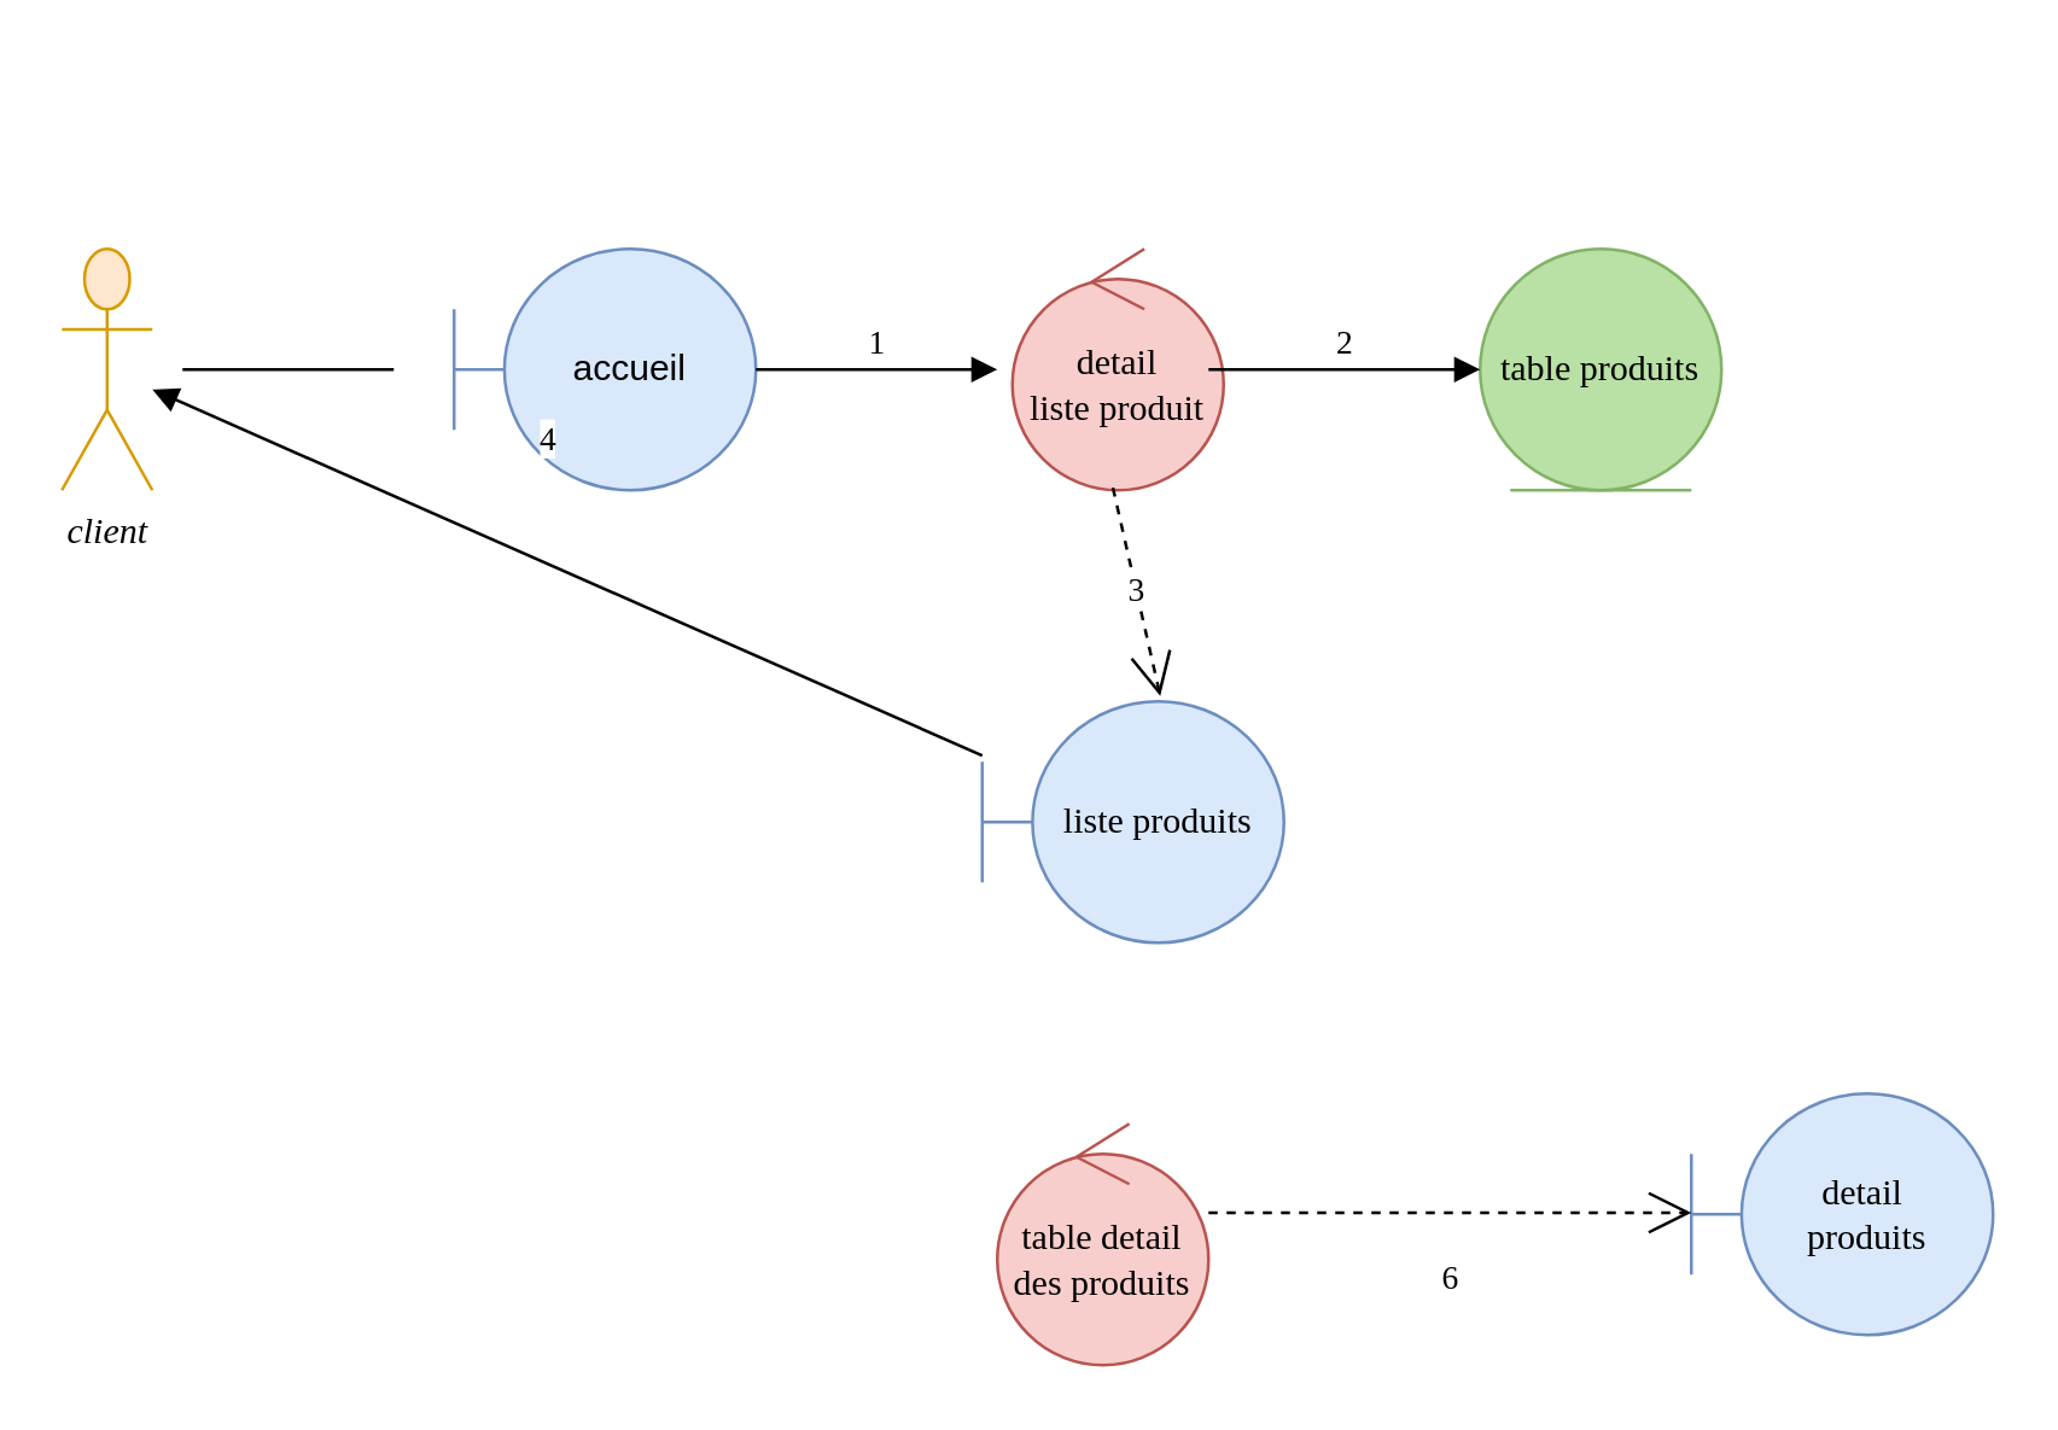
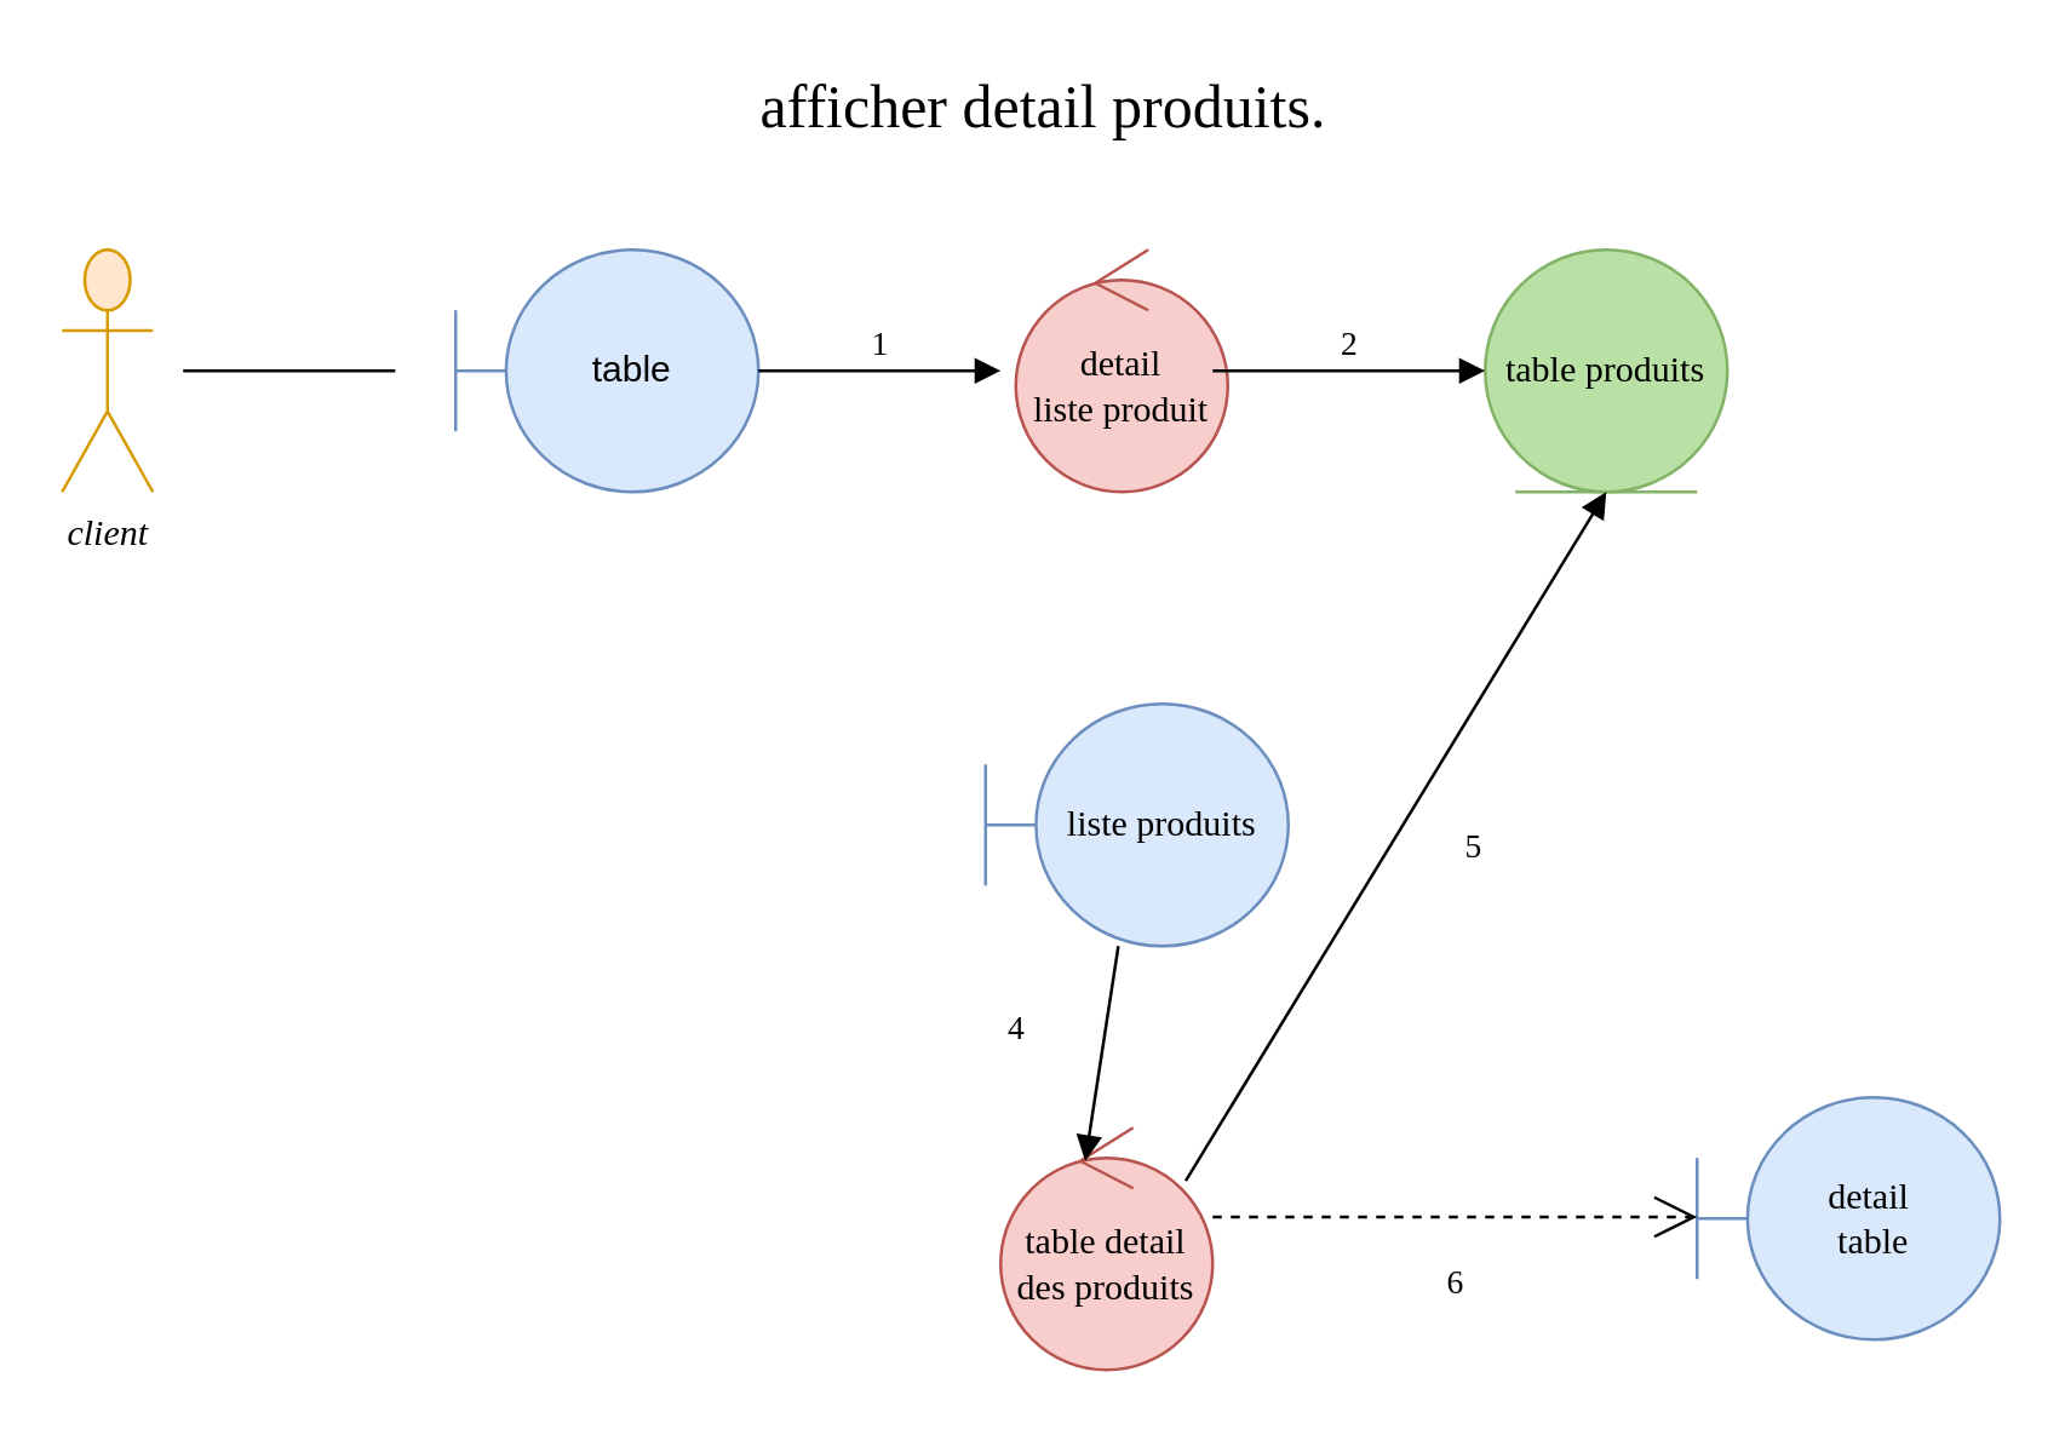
  <mxCell id="0" />
  <mxCell id="1" parent="0" />
  <mxCell id="2" value="client" style="shape=umlActor;verticalLabelPosition=bottom;labelBackgroundColor=#ffffff;verticalAlign=top;html=1;fontFamily=Verdana;labelBorderColor=none;fontStyle=2;fillColor=#ffe6cc;strokeColor=#d79b00;" vertex="1" parent="1"><mxGeometry x="20" y="82" width="30" height="80" as="geometry" /></mxCell>
- <mxCell id="3" value="accueil" style="shape=umlBoundary;whiteSpace=wrap;html=1;fillColor=#dae8fc;strokeColor=#6c8ebf;" vertex="1" parent="1"><mxGeometry x="150" y="82" width="100" height="80" as="geometry" /></mxCell>
+ <mxCell id="3" value="table" style="shape=umlBoundary;whiteSpace=wrap;html=1;fillColor=#dae8fc;strokeColor=#6c8ebf;" vertex="1" parent="1"><mxGeometry x="150" y="82" width="100" height="80" as="geometry" /></mxCell>
  <mxCell id="4" value="detail&lt;br&gt;liste produit" style="ellipse;shape=umlControl;whiteSpace=wrap;html=1;fontFamily=Verdana;fillColor=#f8cecc;strokeColor=#b85450;" vertex="1" parent="1"><mxGeometry x="335" y="82" width="70" height="80" as="geometry" /></mxCell>
  <mxCell id="5" value="table produits" style="ellipse;shape=umlEntity;whiteSpace=wrap;html=1;fontFamily=Verdana;fillColor=#B9E0A5;strokeColor=#82b366;" vertex="1" parent="1"><mxGeometry x="490" y="82" width="80" height="80" as="geometry" /></mxCell>
  <mxCell id="6" value="liste produits" style="shape=umlBoundary;whiteSpace=wrap;html=1;fontFamily=Verdana;fillColor=#dae8fc;strokeColor=#6c8ebf;" vertex="1" parent="1"><mxGeometry x="325" y="232" width="100" height="80" as="geometry" /></mxCell>
  <mxCell id="7" value="table detail des produits" style="ellipse;shape=umlControl;whiteSpace=wrap;html=1;fontFamily=Verdana;fillColor=#f8cecc;strokeColor=#b85450;" vertex="1" parent="1"><mxGeometry x="330" y="372" width="70" height="80" as="geometry" /></mxCell>
- <mxCell id="8" value="detail&amp;nbsp;&lt;br&gt;produits" style="shape=umlBoundary;whiteSpace=wrap;html=1;fontFamily=Verdana;fillColor=#dae8fc;strokeColor=#6c8ebf;" vertex="1" parent="1"><mxGeometry x="560" y="362" width="100" height="80" as="geometry" /></mxCell>
+ <mxCell id="8" value="detail&amp;nbsp;&lt;br&gt;table" style="shape=umlBoundary;whiteSpace=wrap;html=1;fontFamily=Verdana;fillColor=#dae8fc;strokeColor=#6c8ebf;" vertex="1" parent="1"><mxGeometry x="560" y="362" width="100" height="80" as="geometry" /></mxCell>
  <mxCell id="9" value="1" style="html=1;verticalAlign=bottom;endArrow=block;fontFamily=Verdana;" edge="1" parent="1"><mxGeometry width="80" relative="1" as="geometry"><mxPoint x="250" y="122" as="sourcePoint" /><mxPoint x="330" y="122" as="targetPoint" /></mxGeometry></mxCell>
  <mxCell id="10" value="" style="line;strokeWidth=1;fillColor=none;align=left;verticalAlign=middle;spacingTop=-1;spacingLeft=3;spacingRight=3;rotatable=0;labelPosition=right;points=[];portConstraint=eastwest;fontFamily=Verdana;" vertex="1" parent="1"><mxGeometry x="60" y="118" width="70" height="8" as="geometry" /></mxCell>
  <mxCell id="11" value="2" style="html=1;verticalAlign=bottom;endArrow=block;fontFamily=Verdana;entryX=0;entryY=0.5;entryDx=0;entryDy=0;" edge="1" parent="1" target="5"><mxGeometry width="80" relative="1" as="geometry"><mxPoint x="400" y="122" as="sourcePoint" /><mxPoint x="480" y="122" as="targetPoint" /></mxGeometry></mxCell>
- <mxCell id="13" value="3" style="endArrow=open;endSize=12;dashed=1;html=1;fontFamily=Verdana;exitX=0.476;exitY=0.99;exitDx=0;exitDy=0;exitPerimeter=0;entryX=0.59;entryY=-0.023;entryDx=0;entryDy=0;entryPerimeter=0;" edge="1" parent="1" source="4" target="6"><mxGeometry width="160" relative="1" as="geometry"><mxPoint x="120" y="262" as="sourcePoint" /><mxPoint x="280" y="262" as="targetPoint" /></mxGeometry></mxCell>
- <mxCell id="14" value="4" style="html=1;verticalAlign=bottom;endArrow=block;fontFamily=Verdana;" edge="1" parent="1" source="6" target="2"><mxGeometry x="0.141" y="-29" width="80" relative="1" as="geometry"><mxPoint x="401.11" y="399.52" as="sourcePoint" /><mxPoint x="540" y="172" as="targetPoint" /><mxPoint x="1" as="offset" /></mxGeometry></mxCell>
+ <mxCell id="12" value="5" style="html=1;verticalAlign=bottom;endArrow=block;fontFamily=Verdana;entryX=0.5;entryY=1;entryDx=0;entryDy=0;exitX=0.873;exitY=0.219;exitDx=0;exitDy=0;exitPerimeter=0;" edge="1" parent="1" source="7" target="5"><mxGeometry x="0.02" y="-28" width="80" relative="1" as="geometry"><mxPoint x="379" y="313" as="sourcePoint" /><mxPoint x="100" y="442" as="targetPoint" /><Array as="points" /><mxPoint as="offset" /></mxGeometry></mxCell>
+ <mxCell id="14" value="4" style="html=1;verticalAlign=bottom;endArrow=block;fontFamily=Verdana;entryX=0.399;entryY=0.138;entryDx=0;entryDy=0;entryPerimeter=0;" edge="1" parent="1" source="6" target="7"><mxGeometry x="0.141" y="-29" width="80" relative="1" as="geometry"><mxPoint x="401.11" y="399.52" as="sourcePoint" /><mxPoint x="540" y="172" as="targetPoint" /><mxPoint x="1" as="offset" /></mxGeometry></mxCell>
  <mxCell id="15" value="6" style="endArrow=open;endSize=12;dashed=1;html=1;fontFamily=Verdana;" edge="1" parent="1"><mxGeometry y="-20" width="160" relative="1" as="geometry"><mxPoint x="400" y="401.5" as="sourcePoint" /><mxPoint x="560" y="401.5" as="targetPoint" /><mxPoint y="1" as="offset" /></mxGeometry></mxCell>
+ <mxCell id="16" value="&lt;font style=&quot;font-size: 20px&quot;&gt;afficher detail produits.&lt;/font&gt;" style="text;html=1;resizable=0;points=[];autosize=1;align=left;verticalAlign=top;spacingTop=-4;fontFamily=Verdana;" vertex="1" parent="1"><mxGeometry x="249" y="20" width="250" height="20" as="geometry" /></mxCell>
